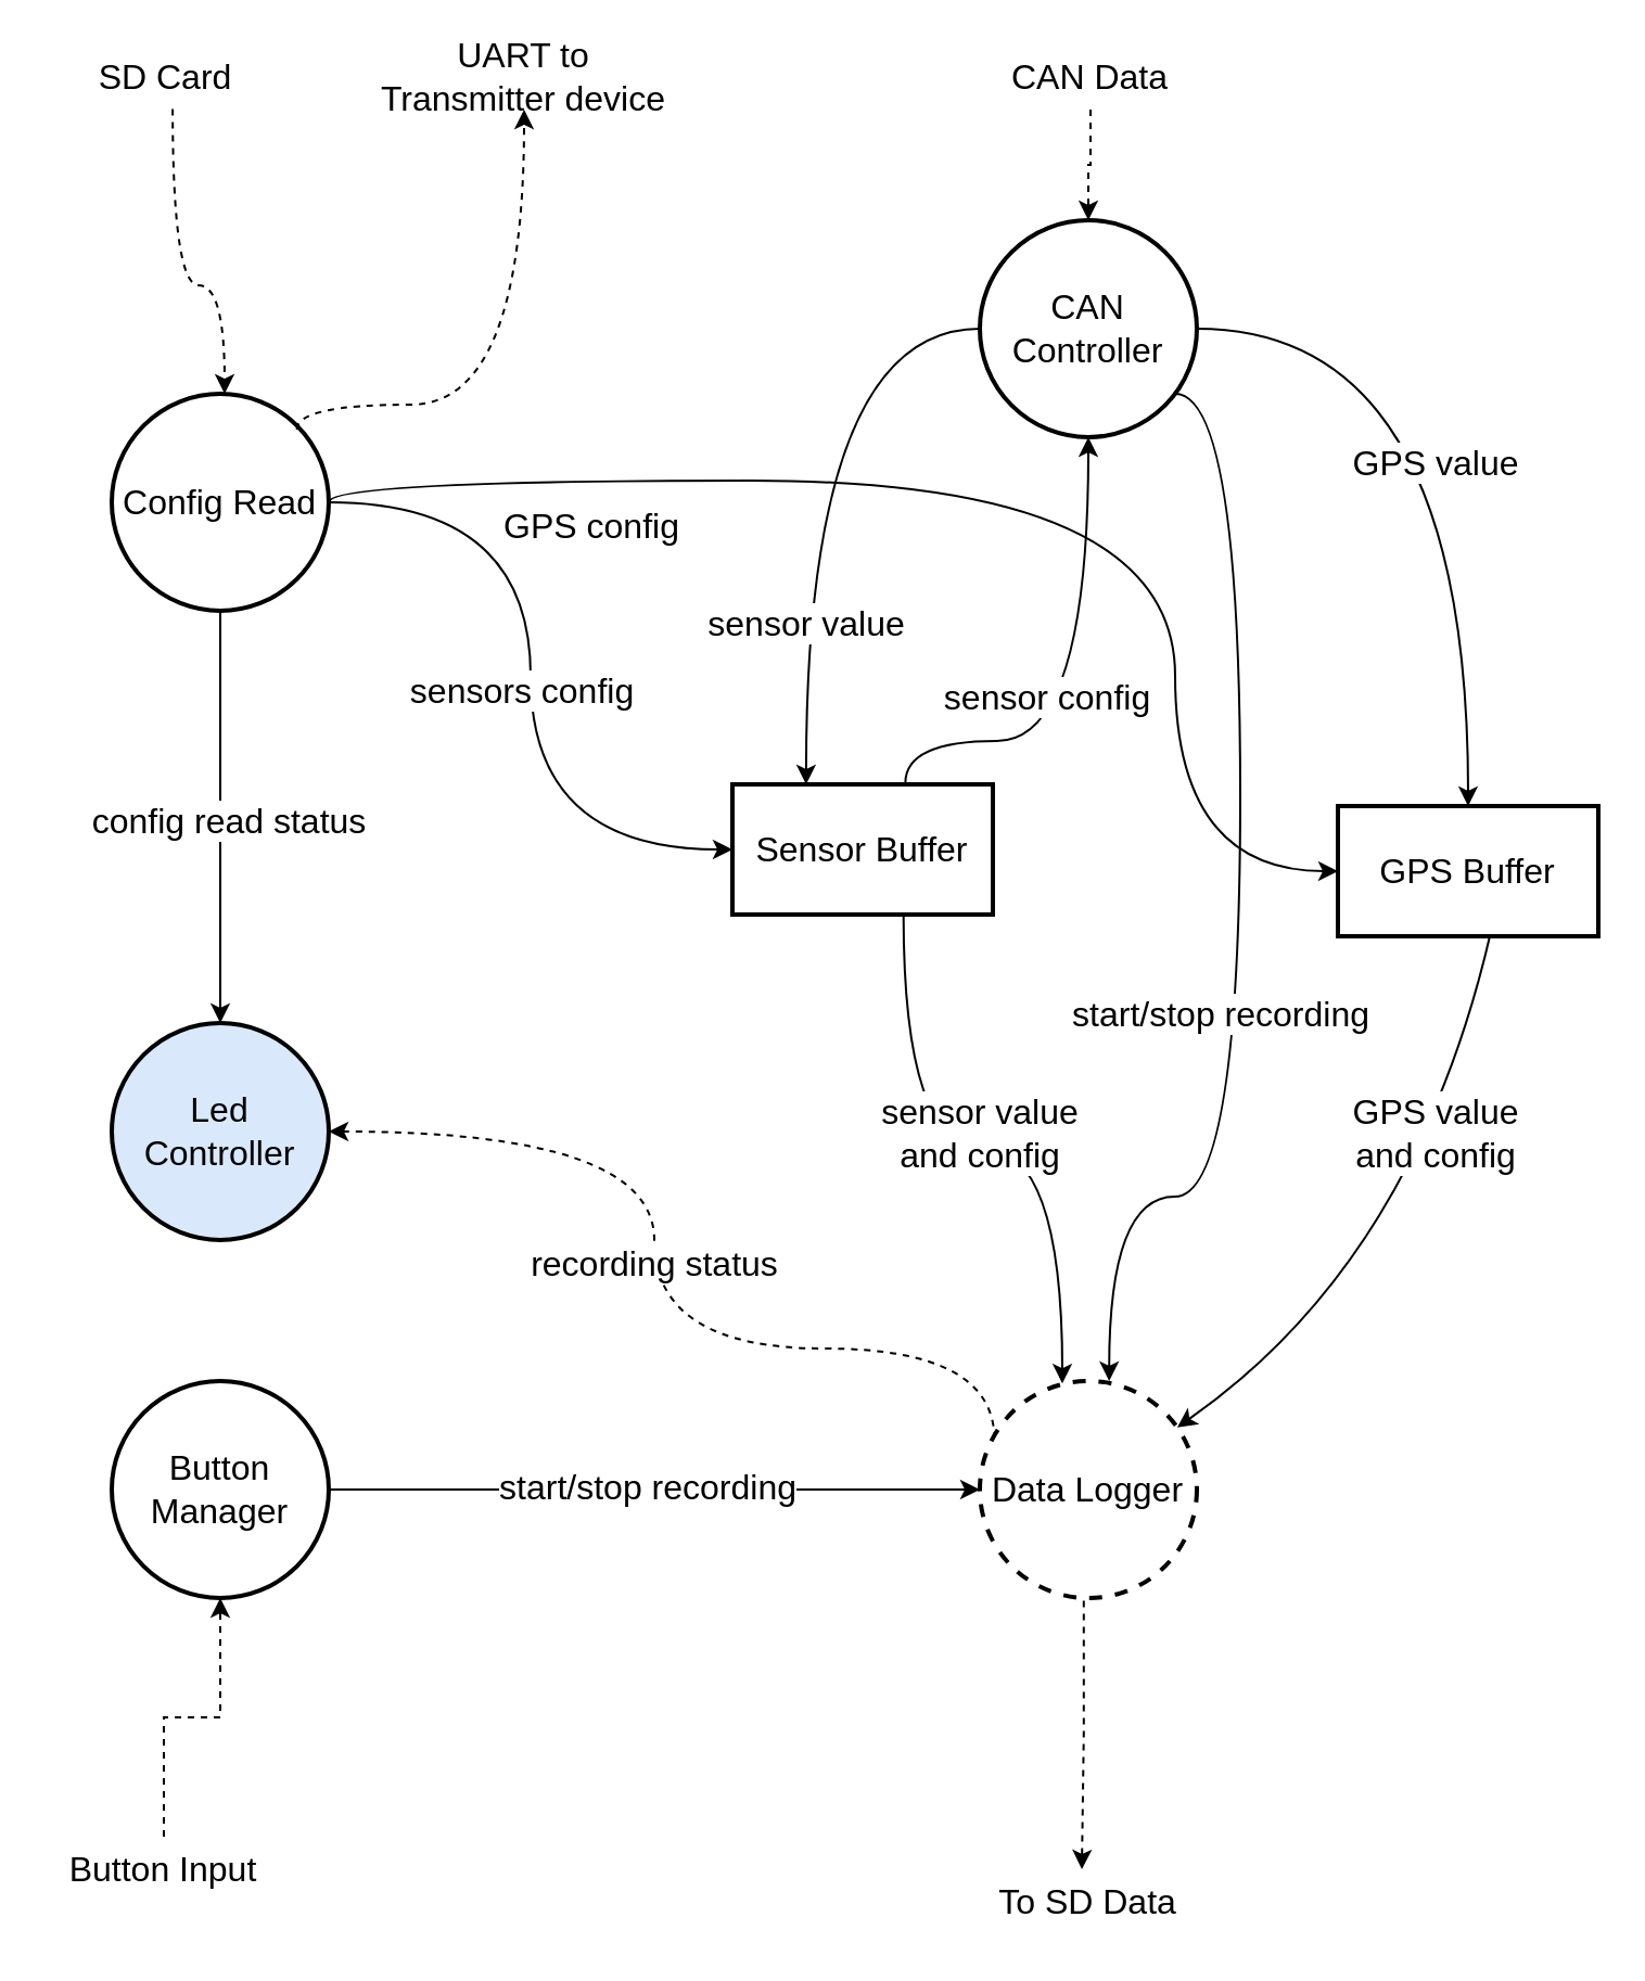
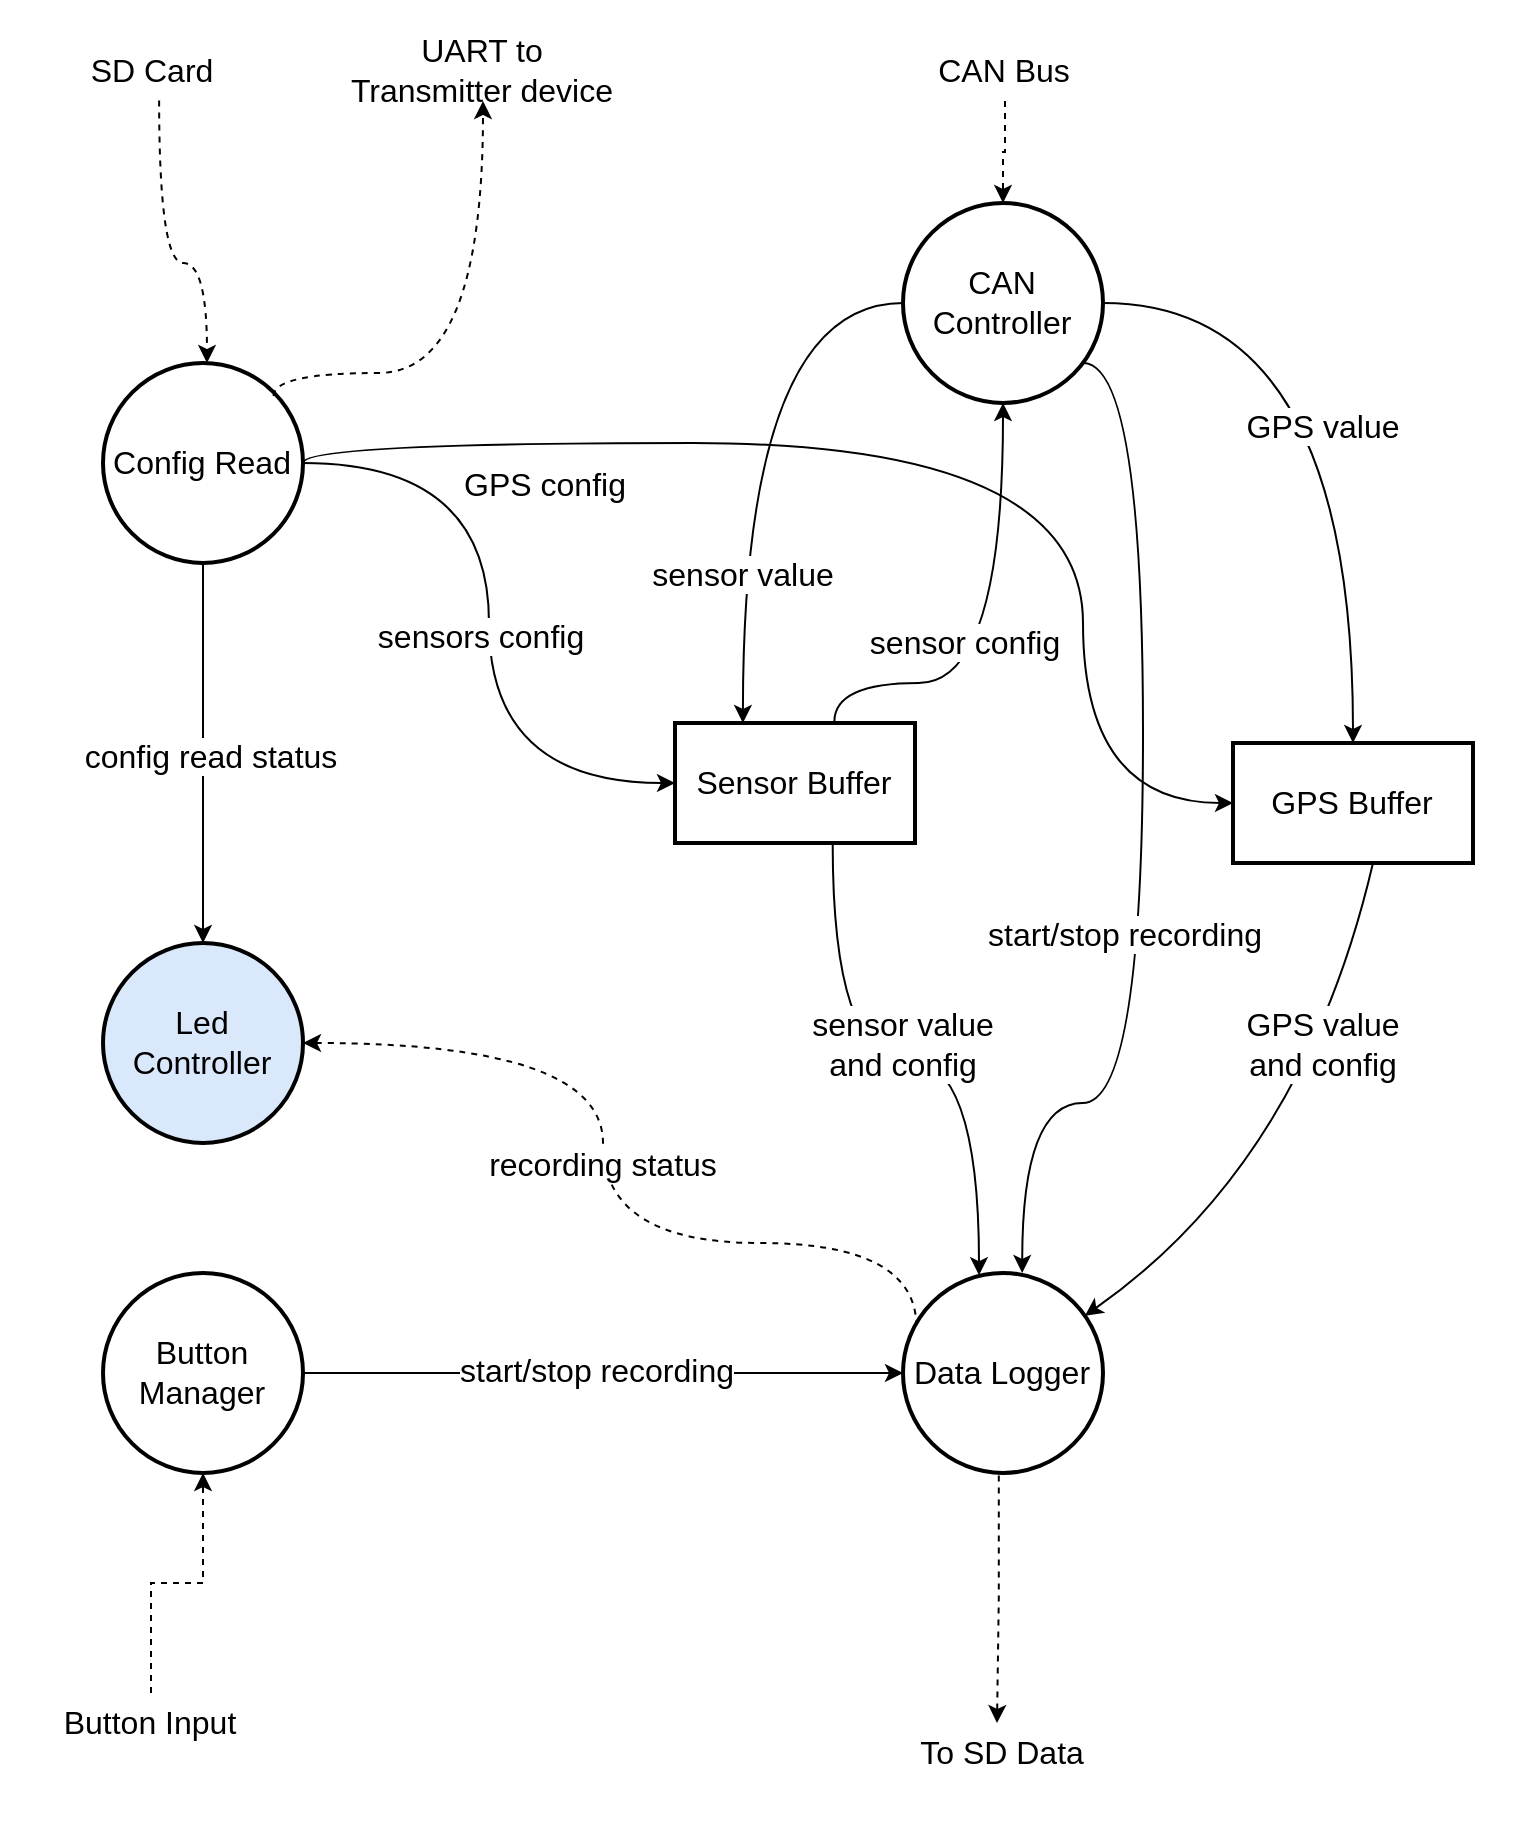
  <mxCell id="0" />
  <mxCell id="1" parent="0" />
  <mxCell id="2" style="edgeStyle=orthogonalEdgeStyle;curved=1;rounded=0;orthogonalLoop=1;jettySize=auto;html=1;exitX=0;exitY=0.5;exitDx=0;exitDy=0;fontSize=16;entryX=0.283;entryY=0;entryDx=0;entryDy=0;entryPerimeter=0;" parent="1" source="4" target="11" edge="1"><mxGeometry relative="1" as="geometry"><Array as="points"><mxPoint x="371" y="151" /><mxPoint x="371" y="361" /></Array></mxGeometry></mxCell>
  <mxCell id="3" value="sensor value" style="edgeLabel;html=1;align=center;verticalAlign=middle;resizable=0;points=[];fontSize=16;" parent="2" vertex="1" connectable="0"><mxGeometry x="-0.038" relative="1" as="geometry"><mxPoint y="77" as="offset" /></mxGeometry></mxCell>
  <mxCell id="4" value="CAN Controller" style="ellipse;whiteSpace=wrap;html=1;aspect=fixed;strokeWidth=2;fontSize=16;" parent="1" vertex="1"><mxGeometry x="451" y="101" width="100" height="100" as="geometry" /></mxCell>
  <mxCell id="5" style="edgeStyle=orthogonalEdgeStyle;rounded=0;orthogonalLoop=1;jettySize=auto;html=1;entryX=0.5;entryY=0;entryDx=0;entryDy=0;fontSize=16;exitX=1;exitY=0.5;exitDx=0;exitDy=0;curved=1;" parent="1" source="4" target="12" edge="1"><mxGeometry relative="1" as="geometry"><mxPoint x="676" y="201" as="sourcePoint" /></mxGeometry></mxCell>
  <mxCell id="6" value="GPS value" style="edgeLabel;html=1;align=center;verticalAlign=middle;resizable=0;points=[];fontSize=16;" parent="5" vertex="1" connectable="0"><mxGeometry x="-0.21" relative="1" as="geometry"><mxPoint x="-16" y="50" as="offset" /></mxGeometry></mxCell>
  <mxCell id="7" style="edgeStyle=orthogonalEdgeStyle;curved=1;rounded=0;orthogonalLoop=1;jettySize=auto;html=1;exitX=0.657;exitY=1.001;exitDx=0;exitDy=0;entryX=0.38;entryY=0.011;entryDx=0;entryDy=0;entryPerimeter=0;exitPerimeter=0;fontSize=16;" parent="1" source="11" target="16" edge="1"><mxGeometry relative="1" as="geometry" /></mxCell>
  <mxCell id="8" value="&lt;div style=&quot;font-size: 16px;&quot;&gt;sensor value &lt;br style=&quot;font-size: 16px;&quot;&gt;&lt;/div&gt;&lt;font style=&quot;font-size: 16px;&quot;&gt;and config&lt;/font&gt;" style="edgeLabel;html=1;align=center;verticalAlign=middle;resizable=0;points=[];" vertex="1" connectable="0" parent="7"><mxGeometry x="-0.309" y="8" relative="1" as="geometry"><mxPoint x="27" as="offset" /></mxGeometry></mxCell>
  <mxCell id="9" style="edgeStyle=orthogonalEdgeStyle;rounded=0;orthogonalLoop=1;jettySize=auto;html=1;exitX=0.664;exitY=-0.011;exitDx=0;exitDy=0;entryX=0.5;entryY=1;entryDx=0;entryDy=0;exitPerimeter=0;curved=1;fontSize=16;" parent="1" source="11" target="4" edge="1"><mxGeometry relative="1" as="geometry"><Array as="points"><mxPoint x="417" y="341" /><mxPoint x="501" y="341" /></Array></mxGeometry></mxCell>
  <mxCell id="10" value="sensor config" style="edgeLabel;html=1;align=center;verticalAlign=middle;resizable=0;points=[];fontSize=16;" parent="9" vertex="1" connectable="0"><mxGeometry x="0.024" relative="1" as="geometry"><mxPoint x="-20" y="1" as="offset" /></mxGeometry></mxCell>
  <mxCell id="11" value="Sensor Buffer" style="rounded=0;whiteSpace=wrap;html=1;strokeWidth=2;fontSize=16;" parent="1" vertex="1"><mxGeometry x="337" y="361" width="120" height="60" as="geometry" /></mxCell>
  <mxCell id="12" value="GPS Buffer" style="rounded=0;whiteSpace=wrap;html=1;strokeWidth=2;fontSize=16;" parent="1" vertex="1"><mxGeometry x="616" y="371" width="120" height="60" as="geometry" /></mxCell>
  <mxCell id="13" style="edgeStyle=orthogonalEdgeStyle;rounded=0;orthogonalLoop=1;jettySize=auto;html=1;exitX=0.067;exitY=0.268;exitDx=0;exitDy=0;curved=1;entryX=1;entryY=0.5;entryDx=0;entryDy=0;fontSize=16;exitPerimeter=0;dashed=1;" parent="1" source="16" target="32" edge="1"><mxGeometry relative="1" as="geometry"><mxPoint x="561" y="581" as="targetPoint" /><Array as="points"><mxPoint x="458" y="621" /><mxPoint x="301" y="621" /><mxPoint x="301" y="521" /></Array></mxGeometry></mxCell>
  <mxCell id="14" value="recording status" style="edgeLabel;html=1;align=center;verticalAlign=middle;resizable=0;points=[];fontSize=16;" parent="13" vertex="1" connectable="0"><mxGeometry x="-0.373" y="-5" relative="1" as="geometry"><mxPoint x="-58" y="-35" as="offset" /></mxGeometry></mxCell>
  <mxCell id="15" style="edgeStyle=orthogonalEdgeStyle;rounded=0;orthogonalLoop=1;jettySize=auto;html=1;exitX=0.479;exitY=1.013;exitDx=0;exitDy=0;dashed=1;exitPerimeter=0;" parent="1" source="16" edge="1"><mxGeometry relative="1" as="geometry"><Array as="points" /><mxPoint x="493" y="736" as="sourcePoint" /><mxPoint x="498" y="861" as="targetPoint" /></mxGeometry></mxCell>
- <mxCell id="16" value="Data Logger" style="ellipse;whiteSpace=wrap;html=1;aspect=fixed;strokeWidth=2;fontSize=16;dashed=1;" parent="1" vertex="1"><mxGeometry x="451" y="636" width="100" height="100" as="geometry" /></mxCell>
+ <mxCell id="16" value="Data Logger" style="ellipse;whiteSpace=wrap;html=1;aspect=fixed;strokeWidth=2;fontSize=16;" parent="1" vertex="1"><mxGeometry x="451" y="636" width="100" height="100" as="geometry" /></mxCell>
  <mxCell id="17" value="" style="endArrow=classic;html=1;rounded=0;curved=1;fontSize=16;" parent="1" target="16" edge="1"><mxGeometry width="50" height="50" relative="1" as="geometry"><mxPoint x="686" y="431" as="sourcePoint" /><mxPoint x="511" y="636" as="targetPoint" /><Array as="points"><mxPoint x="651" y="581" /></Array></mxGeometry></mxCell>
  <mxCell id="18" value="&lt;div style=&quot;font-size: 16px;&quot;&gt;GPS value &lt;br style=&quot;font-size: 16px;&quot;&gt;&lt;/div&gt;&lt;div style=&quot;font-size: 16px;&quot;&gt;and config&lt;br style=&quot;font-size: 16px;&quot;&gt;&lt;/div&gt;" style="edgeLabel;html=1;align=center;verticalAlign=middle;resizable=0;points=[];fontSize=16;" parent="17" vertex="1" connectable="0"><mxGeometry x="-0.32" y="-1" relative="1" as="geometry"><mxPoint x="-2" y="-5" as="offset" /></mxGeometry></mxCell>
  <mxCell id="19" style="edgeStyle=orthogonalEdgeStyle;rounded=0;orthogonalLoop=1;jettySize=auto;html=1;exitX=0.5;exitY=1;exitDx=0;exitDy=0;entryX=0.5;entryY=0;entryDx=0;entryDy=0;fontSize=16;dashed=1;" parent="1" source="20" target="4" edge="1"><mxGeometry relative="1" as="geometry" /></mxCell>
- <mxCell id="20" value="CAN Data" style="text;html=1;strokeColor=none;fillColor=none;align=center;verticalAlign=middle;whiteSpace=wrap;rounded=0;fontSize=16;" parent="1" vertex="1"><mxGeometry x="457" y="20" width="90" height="30" as="geometry" /></mxCell>
+ <mxCell id="20" value="CAN Bus" style="text;html=1;strokeColor=none;fillColor=none;align=center;verticalAlign=middle;whiteSpace=wrap;rounded=0;fontSize=16;" parent="1" vertex="1"><mxGeometry x="457" y="20" width="90" height="30" as="geometry" /></mxCell>
  <mxCell id="21" value="To SD Data" style="text;html=1;strokeColor=none;fillColor=none;align=center;verticalAlign=middle;whiteSpace=wrap;rounded=0;fontSize=16;" parent="1" vertex="1"><mxGeometry x="456" y="861" width="90" height="30" as="geometry" /></mxCell>
  <mxCell id="22" style="edgeStyle=orthogonalEdgeStyle;rounded=0;orthogonalLoop=1;jettySize=auto;html=1;exitX=0.5;exitY=1;exitDx=0;exitDy=0;entryX=0.5;entryY=0;entryDx=0;entryDy=0;fontSize=16;" parent="1" source="28" target="32" edge="1"><mxGeometry relative="1" as="geometry" /></mxCell>
  <mxCell id="23" value="config read status" style="edgeLabel;html=1;align=center;verticalAlign=middle;resizable=0;points=[];fontSize=16;" parent="22" vertex="1" connectable="0"><mxGeometry x="0.025" y="3" relative="1" as="geometry"><mxPoint y="-1" as="offset" /></mxGeometry></mxCell>
  <mxCell id="24" style="edgeStyle=orthogonalEdgeStyle;rounded=0;orthogonalLoop=1;jettySize=auto;html=1;exitX=1;exitY=0.5;exitDx=0;exitDy=0;entryX=0;entryY=0.5;entryDx=0;entryDy=0;curved=1;fontSize=16;" parent="1" source="28" target="11" edge="1"><mxGeometry relative="1" as="geometry" /></mxCell>
  <mxCell id="25" value="sensors config" style="edgeLabel;html=1;align=center;verticalAlign=middle;resizable=0;points=[];fontSize=16;" parent="24" vertex="1" connectable="0"><mxGeometry x="0.162" y="18" relative="1" as="geometry"><mxPoint x="-23" y="-22" as="offset" /></mxGeometry></mxCell>
  <mxCell id="26" style="edgeStyle=orthogonalEdgeStyle;rounded=0;orthogonalLoop=1;jettySize=auto;html=1;exitX=1;exitY=0.5;exitDx=0;exitDy=0;entryX=0;entryY=0.5;entryDx=0;entryDy=0;curved=1;fontSize=16;" parent="1" source="28" target="12" edge="1"><mxGeometry relative="1" as="geometry"><Array as="points"><mxPoint x="151" y="221" /><mxPoint x="541" y="221" /><mxPoint x="541" y="401" /></Array></mxGeometry></mxCell>
  <mxCell id="27" value="GPS config" style="edgeLabel;html=1;align=center;verticalAlign=middle;resizable=0;points=[];fontSize=16;" parent="26" vertex="1" connectable="0"><mxGeometry x="0.444" y="-8" relative="1" as="geometry"><mxPoint x="-262" y="-53" as="offset" /></mxGeometry></mxCell>
  <mxCell id="28" value="Config Read" style="ellipse;whiteSpace=wrap;html=1;aspect=fixed;strokeWidth=2;fontSize=16;" parent="1" vertex="1"><mxGeometry x="51" y="181" width="100" height="100" as="geometry" /></mxCell>
  <mxCell id="29" style="edgeStyle=orthogonalEdgeStyle;rounded=0;orthogonalLoop=1;jettySize=auto;html=1;exitX=1;exitY=0.5;exitDx=0;exitDy=0;entryX=0;entryY=0.5;entryDx=0;entryDy=0;curved=1;fontSize=16;" parent="1" source="31" target="16" edge="1"><mxGeometry relative="1" as="geometry" /></mxCell>
  <mxCell id="30" value="start/stop recording" style="edgeLabel;html=1;align=center;verticalAlign=middle;resizable=0;points=[];fontSize=16;" parent="29" vertex="1" connectable="0"><mxGeometry x="0.091" y="2" relative="1" as="geometry"><mxPoint x="-18" as="offset" /></mxGeometry></mxCell>
  <mxCell id="31" value="Button Manager" style="ellipse;whiteSpace=wrap;html=1;aspect=fixed;strokeWidth=2;fontSize=16;" parent="1" vertex="1"><mxGeometry x="51" y="636" width="100" height="100" as="geometry" /></mxCell>
  <mxCell id="32" value="Led Controller" style="ellipse;whiteSpace=wrap;html=1;aspect=fixed;strokeWidth=2;fontSize=16;fillColor=#dae8fc;" parent="1" vertex="1"><mxGeometry x="51" y="471" width="100" height="100" as="geometry" /></mxCell>
  <mxCell id="33" style="edgeStyle=orthogonalEdgeStyle;rounded=0;orthogonalLoop=1;jettySize=auto;html=1;exitX=0.534;exitY=0.99;exitDx=0;exitDy=0;entryX=0.5;entryY=0;entryDx=0;entryDy=0;dashed=1;fontSize=16;exitPerimeter=0;curved=1;" parent="1" source="34" edge="1"><mxGeometry relative="1" as="geometry"><mxPoint x="102" y="50" as="sourcePoint" /><mxPoint x="103" y="181" as="targetPoint" /><Array as="points"><mxPoint x="79" y="131" /><mxPoint x="103" y="131" /></Array></mxGeometry></mxCell>
  <mxCell id="34" value="SD Card" style="text;html=1;strokeColor=none;fillColor=none;align=center;verticalAlign=middle;whiteSpace=wrap;rounded=0;fontSize=16;" parent="1" vertex="1"><mxGeometry x="31" y="20" width="90" height="30" as="geometry" /></mxCell>
  <mxCell id="35" style="edgeStyle=orthogonalEdgeStyle;rounded=0;orthogonalLoop=1;jettySize=auto;html=1;exitX=0.5;exitY=0;exitDx=0;exitDy=0;entryX=0.5;entryY=1;entryDx=0;entryDy=0;dashed=1;fontSize=16;" parent="1" source="36" target="31" edge="1"><mxGeometry relative="1" as="geometry" /></mxCell>
  <mxCell id="36" value="Button Input" style="text;html=1;strokeColor=none;fillColor=none;align=center;verticalAlign=middle;whiteSpace=wrap;rounded=0;fontSize=16;" parent="1" vertex="1"><mxGeometry x="20" y="846" width="110" height="30" as="geometry" /></mxCell>
  <mxCell id="37" value="UART to Transmitter device" style="text;html=1;strokeColor=none;fillColor=none;align=center;verticalAlign=middle;whiteSpace=wrap;rounded=0;fontSize=16;" vertex="1" parent="1"><mxGeometry x="171" y="20" width="140" height="30" as="geometry" /></mxCell>
  <mxCell id="38" style="edgeStyle=orthogonalEdgeStyle;rounded=0;orthogonalLoop=1;jettySize=auto;html=1;exitX=0.853;exitY=0.165;exitDx=0;exitDy=0;entryX=0.5;entryY=1;entryDx=0;entryDy=0;dashed=1;fontSize=16;exitPerimeter=0;curved=1;" edge="1" parent="1" source="28" target="37"><mxGeometry relative="1" as="geometry"><mxPoint x="145" y="172" as="sourcePoint" /><mxPoint x="121" y="41" as="targetPoint" /><Array as="points"><mxPoint x="136" y="186" /><mxPoint y="186" x="241" /></Array></mxGeometry></mxCell>
  <mxCell id="39" style="edgeStyle=orthogonalEdgeStyle;rounded=0;orthogonalLoop=1;jettySize=auto;html=1;exitX=1;exitY=0.5;exitDx=0;exitDy=0;curved=1;fontSize=16;entryX=0.596;entryY=0;entryDx=0;entryDy=0;entryPerimeter=0;" edge="1" parent="1" target="16"><mxGeometry relative="1" as="geometry"><mxPoint x="541" y="181" as="sourcePoint" /><mxPoint x="511" y="631" as="targetPoint" /><Array as="points"><mxPoint x="571" y="181" /><mxPoint x="571" y="551" /><mxPoint x="511" y="551" /></Array></mxGeometry></mxCell>
  <mxCell id="40" value="start/stop recording" style="edgeLabel;html=1;align=center;verticalAlign=middle;resizable=0;points=[];fontSize=16;" vertex="1" connectable="0" parent="39"><mxGeometry x="0.091" y="2" relative="1" as="geometry"><mxPoint x="-12" y="17" as="offset" /></mxGeometry></mxCell>
